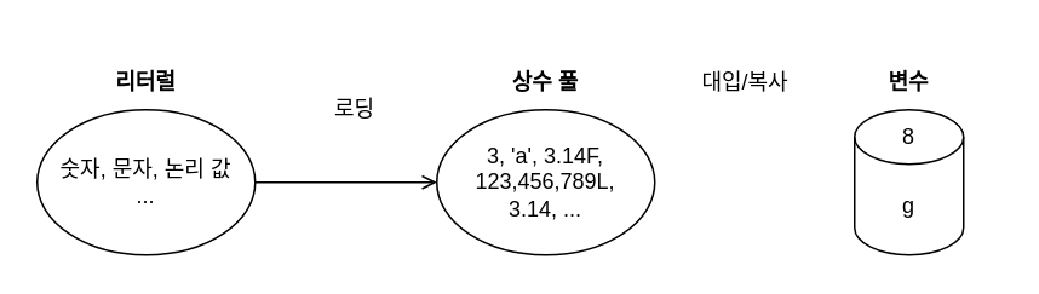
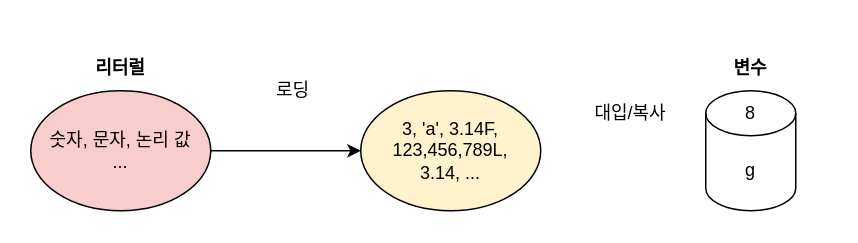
  <mxCell id="0" />
  <mxCell id="1" parent="0" />
  <mxCell id="2" value="" style="group" vertex="1" connectable="0" parent="1"><mxGeometry x="20" y="20" width="120" height="120" as="geometry" /></mxCell>
- <mxCell id="3" value="숫자, 문자, 논리 값&lt;br&gt;..." style="ellipse;whiteSpace=wrap;html=1;" vertex="1" parent="2"><mxGeometry y="40" width="120" height="80" as="geometry" /></mxCell>
+ <mxCell id="3" value="숫자, 문자, 논리 값&lt;br&gt;..." style="ellipse;whiteSpace=wrap;html=1;fillColor=#f8cecc;" vertex="1" parent="2"><mxGeometry y="40" width="120" height="80" as="geometry" /></mxCell>
  <mxCell id="4" value="&lt;b&gt;리터럴&lt;/b&gt;" style="text;html=1;strokeColor=none;fillColor=none;align=center;verticalAlign=middle;whiteSpace=wrap;rounded=0;" vertex="1" parent="2"><mxGeometry x="10" y="10" width="100" height="30" as="geometry" /></mxCell>
  <mxCell id="5" value="" style="group" vertex="1" connectable="0" parent="1"><mxGeometry x="240" y="20" width="120" height="120" as="geometry" /></mxCell>
- <mxCell id="6" value="3, 'a', 3.14F,&lt;br&gt;123,456,789L,&lt;br&gt;3.14, ..." style="ellipse;whiteSpace=wrap;html=1;" vertex="1" parent="5"><mxGeometry y="40" width="120" height="80" as="geometry" /></mxCell>
- <mxCell id="7" value="&lt;b&gt;상수 풀&lt;/b&gt;" style="text;html=1;strokeColor=none;fillColor=none;align=center;verticalAlign=middle;whiteSpace=wrap;rounded=0;" vertex="1" parent="5"><mxGeometry x="10" y="10" width="100" height="30" as="geometry" /></mxCell>
+ <mxCell id="6" value="3, 'a', 3.14F,&lt;br&gt;123,456,789L,&lt;br&gt;3.14, ..." style="ellipse;whiteSpace=wrap;html=1;fillColor=#fff2cc;" vertex="1" parent="5"><mxGeometry y="40" width="120" height="80" as="geometry" /></mxCell>
  <mxCell id="8" value="" style="group" vertex="1" connectable="0" parent="1"><mxGeometry x="450" y="30" width="100" height="110" as="geometry" /></mxCell>
  <mxCell id="9" value="g" style="shape=cylinder3;whiteSpace=wrap;html=1;boundedLbl=1;backgroundOutline=1;size=15;" vertex="1" parent="8"><mxGeometry x="20" y="30" width="60" height="80" as="geometry" /></mxCell>
  <mxCell id="10" value="&lt;b&gt;변수&lt;/b&gt;" style="text;html=1;strokeColor=none;fillColor=none;align=center;verticalAlign=middle;whiteSpace=wrap;rounded=0;" vertex="1" parent="8"><mxGeometry width="100" height="30" as="geometry" /></mxCell>
  <mxCell id="11" value="8" style="text;html=1;strokeColor=none;fillColor=none;align=center;verticalAlign=middle;whiteSpace=wrap;rounded=0;" vertex="1" parent="8"><mxGeometry x="20" y="30" width="60" height="30" as="geometry" /></mxCell>
- <mxCell id="12" value="" style="endArrow=open;html=1;rounded=0;exitX=1;exitY=0.5;exitDx=0;exitDy=0;entryX=0;entryY=0.5;entryDx=0;entryDy=0;" edge="1" parent="1" source="3" target="6"><mxGeometry width="50" height="50" relative="1" as="geometry"><mxPoint x="340" y="220" as="sourcePoint" /><mxPoint x="410" y="220" as="targetPoint" /></mxGeometry></mxCell>
+ <mxCell id="12" value="" style="endArrow=classic;html=1;rounded=0;exitX=1;exitY=0.5;exitDx=0;exitDy=0;entryX=0;entryY=0.5;entryDx=0;entryDy=0;" edge="1" parent="1" source="3" target="6"><mxGeometry width="50" height="50" relative="1" as="geometry"><mxPoint x="340" y="220" as="sourcePoint" /><mxPoint x="410" y="220" as="targetPoint" /></mxGeometry></mxCell>
  <mxCell id="13" value="로딩" style="text;html=1;strokeColor=none;fillColor=none;align=center;verticalAlign=middle;whiteSpace=wrap;rounded=0;" vertex="1" parent="1"><mxGeometry x="165" y="45" width="60" height="30" as="geometry" /></mxCell>
- <mxCell id="14" value="대입/복사" style="text;html=1;strokeColor=none;fillColor=none;align=center;verticalAlign=middle;whiteSpace=wrap;rounded=0;" vertex="1" parent="1"><mxGeometry x="380" y="30" width="60" height="30" as="geometry" /></mxCell>
+ <mxCell id="14" value="대입/복사" style="text;html=1;strokeColor=none;fillColor=none;align=center;verticalAlign=middle;whiteSpace=wrap;rounded=0;" vertex="1" parent="1"><mxGeometry x="390" y="60" width="60" height="30" as="geometry" /></mxCell>
